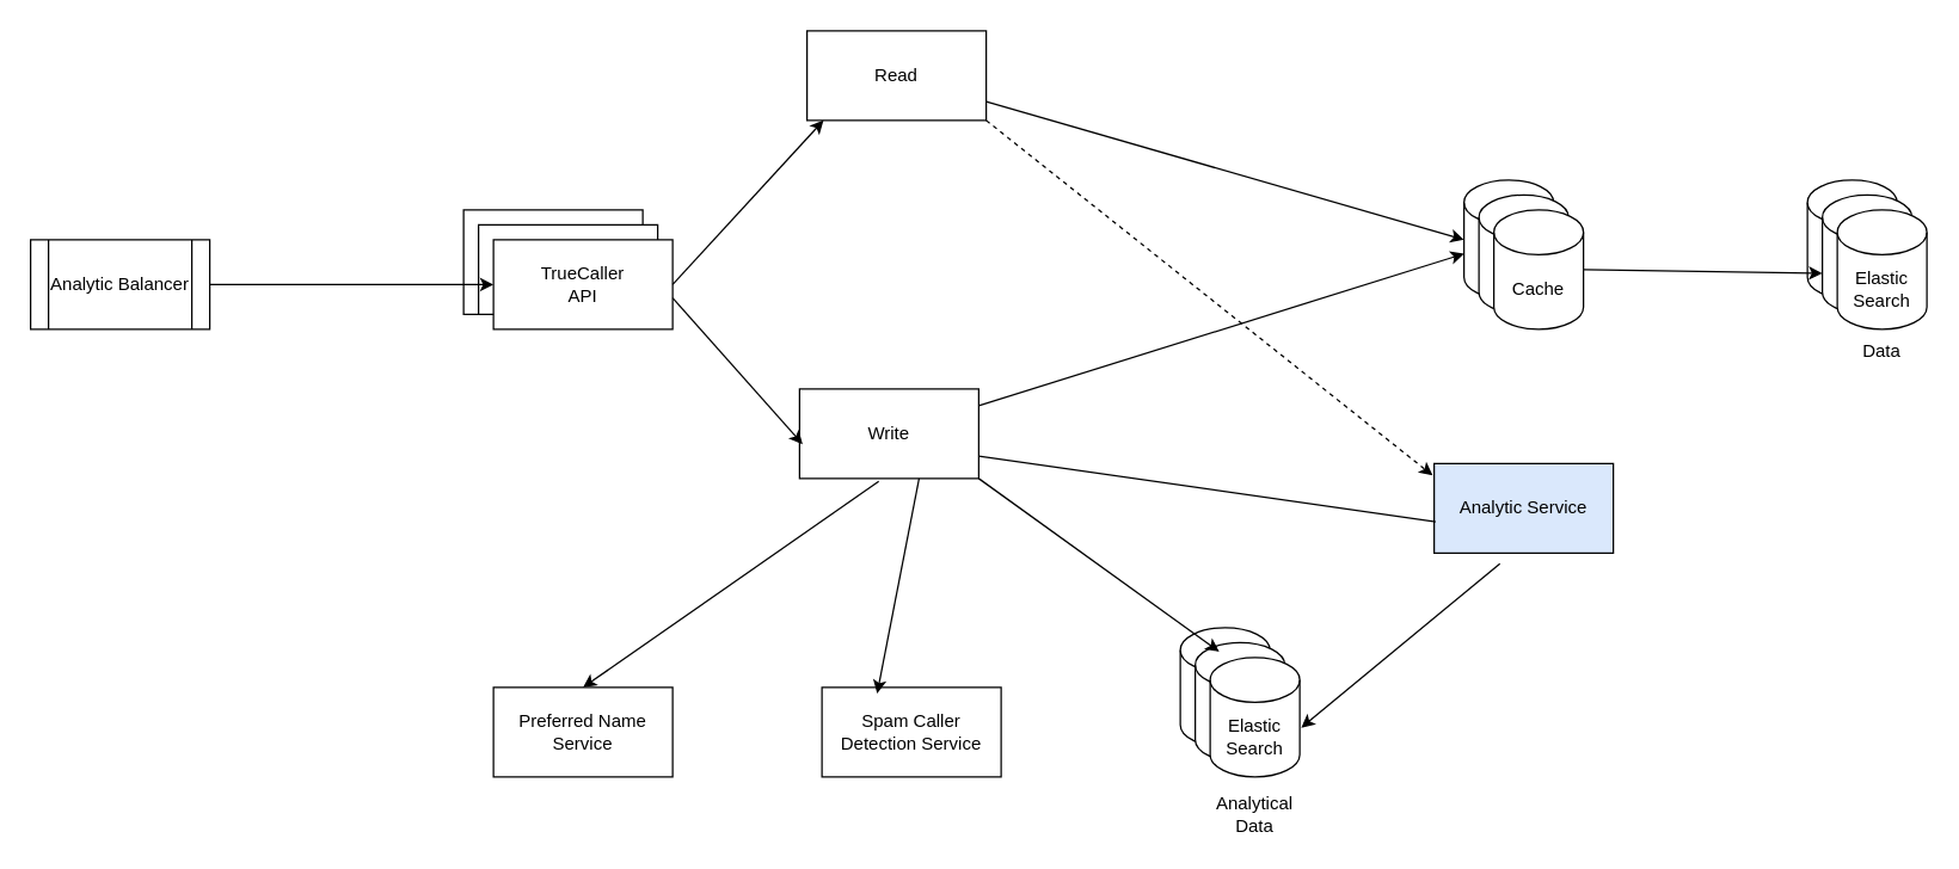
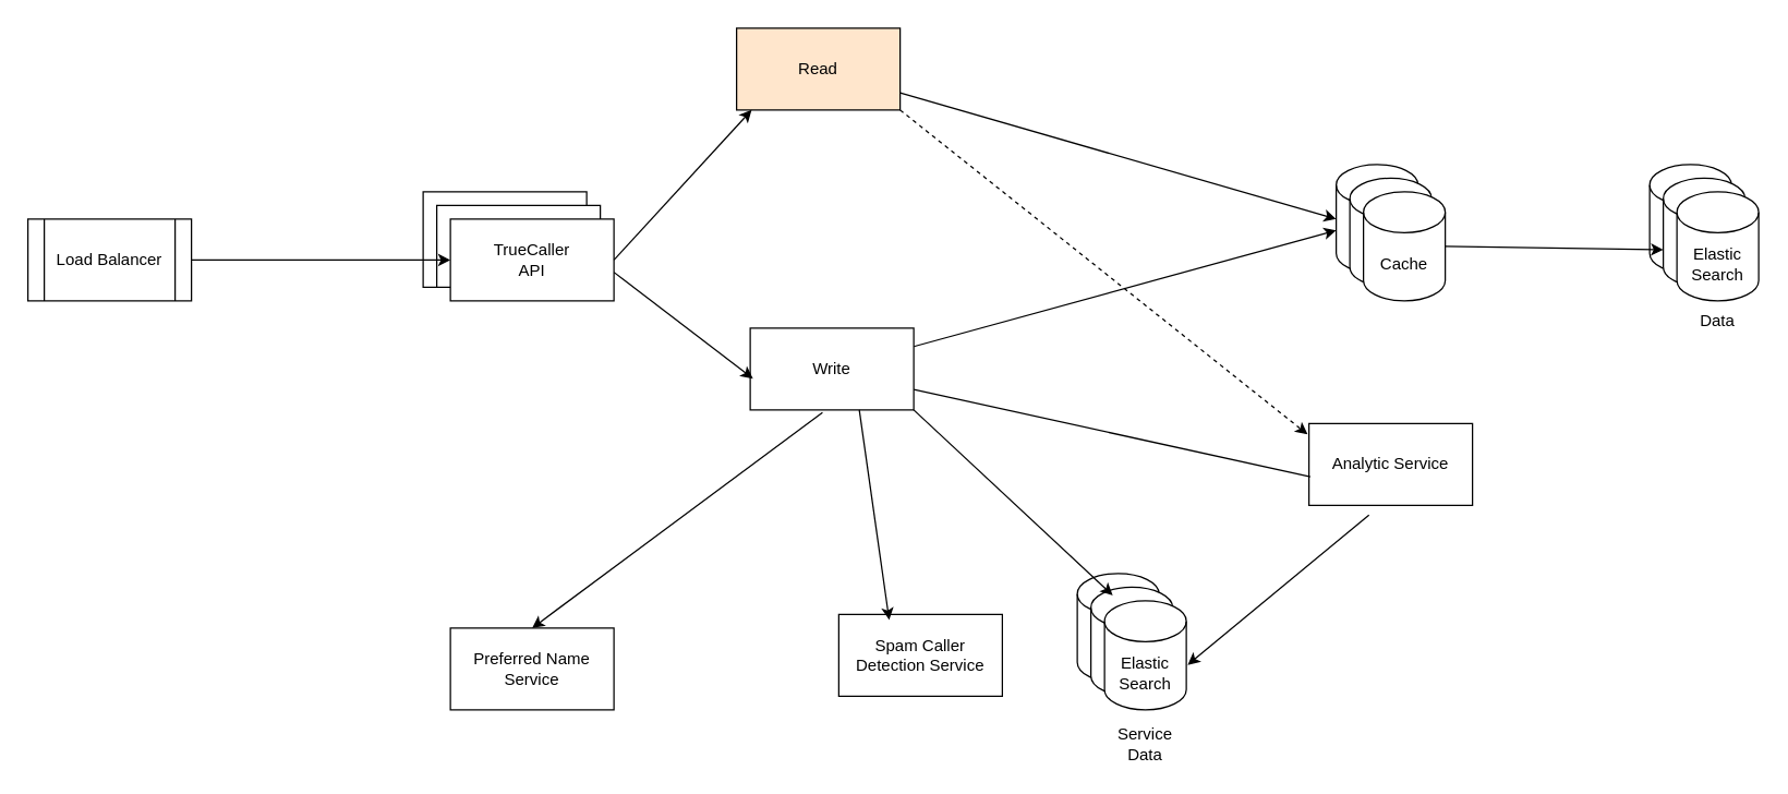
  <mxCell id="0" />
  <mxCell id="1" parent="0" />
- <mxCell id="2" value="Analytic Balancer" style="shape=process;whiteSpace=wrap;html=1;backgroundOutline=1;" vertex="1" parent="1"><mxGeometry x="20" y="160" width="120" height="60" as="geometry" /></mxCell>
+ <mxCell id="2" value="Load Balancer" style="shape=process;whiteSpace=wrap;html=1;backgroundOutline=1;" vertex="1" parent="1"><mxGeometry x="20" y="160" width="120" height="60" as="geometry" /></mxCell>
  <mxCell id="3" value="TrueCaller&lt;br&gt;API" style="rounded=0;whiteSpace=wrap;html=1;" vertex="1" parent="1"><mxGeometry x="310" y="140" width="120" height="70" as="geometry" /></mxCell>
  <mxCell id="4" value="TrueCaller&lt;br&gt;API" style="rounded=0;whiteSpace=wrap;html=1;" vertex="1" parent="1"><mxGeometry x="320" y="150" width="120" height="60" as="geometry" /></mxCell>
  <mxCell id="5" value="TrueCaller&lt;br&gt;API" style="rounded=0;whiteSpace=wrap;html=1;" vertex="1" parent="1"><mxGeometry x="330" y="160" width="120" height="60" as="geometry" /></mxCell>
  <mxCell id="6" value="Elastic&lt;br&gt;Search" style="shape=cylinder3;whiteSpace=wrap;html=1;boundedLbl=1;backgroundOutline=1;size=15;" vertex="1" parent="1"><mxGeometry x="1210" y="120" width="60" height="80" as="geometry" /></mxCell>
  <mxCell id="7" value="Elastic&lt;br&gt;Search" style="shape=cylinder3;whiteSpace=wrap;html=1;boundedLbl=1;backgroundOutline=1;size=15;" vertex="1" parent="1"><mxGeometry x="1220" y="130" width="60" height="80" as="geometry" /></mxCell>
  <mxCell id="8" value="Elastic&lt;br&gt;Search" style="shape=cylinder3;whiteSpace=wrap;html=1;boundedLbl=1;backgroundOutline=1;size=15;" vertex="1" parent="1"><mxGeometry x="1230" y="140" width="60" height="80" as="geometry" /></mxCell>
  <mxCell id="9" value="" style="endArrow=classic;html=1;rounded=0;exitX=1;exitY=0.5;exitDx=0;exitDy=0;entryX=0;entryY=0.5;entryDx=0;entryDy=0;" edge="1" parent="1" source="2" target="5"><mxGeometry width="50" height="50" relative="1" as="geometry"><mxPoint x="180" y="180" as="sourcePoint" /><mxPoint x="230" y="130" as="targetPoint" /></mxGeometry></mxCell>
- <mxCell id="10" value="Analytic Service" style="rounded=0;whiteSpace=wrap;html=1;fillColor=#dae8fc;" vertex="1" parent="1"><mxGeometry x="960" y="310" width="120" height="60" as="geometry" /></mxCell>
+ <mxCell id="10" value="Analytic Service" style="rounded=0;whiteSpace=wrap;html=1;" vertex="1" parent="1"><mxGeometry x="960" y="310" width="120" height="60" as="geometry" /></mxCell>
  <mxCell id="11" value="Elastic&lt;br&gt;Search" style="shape=cylinder3;whiteSpace=wrap;html=1;boundedLbl=1;backgroundOutline=1;size=15;" vertex="1" parent="1"><mxGeometry x="790" y="420" width="60" height="80" as="geometry" /></mxCell>
  <mxCell id="12" value="Elastic&lt;br&gt;Search" style="shape=cylinder3;whiteSpace=wrap;html=1;boundedLbl=1;backgroundOutline=1;size=15;" vertex="1" parent="1"><mxGeometry x="800" y="430" width="60" height="80" as="geometry" /></mxCell>
  <mxCell id="13" value="Elastic&lt;br&gt;Search" style="shape=cylinder3;whiteSpace=wrap;html=1;boundedLbl=1;backgroundOutline=1;size=15;" vertex="1" parent="1"><mxGeometry x="810" y="440" width="60" height="80" as="geometry" /></mxCell>
  <mxCell id="14" value="Cache" style="shape=cylinder3;whiteSpace=wrap;html=1;boundedLbl=1;backgroundOutline=1;size=15;" vertex="1" parent="1"><mxGeometry x="980" y="120" width="60" height="80" as="geometry" /></mxCell>
  <mxCell id="15" value="" style="endArrow=classic;html=1;rounded=0;" edge="1" parent="1" source="21" target="14"><mxGeometry width="50" height="50" relative="1" as="geometry"><mxPoint x="460" y="200" as="sourcePoint" /><mxPoint x="640" y="203" as="targetPoint" /></mxGeometry></mxCell>
  <mxCell id="16" value="Cache" style="shape=cylinder3;whiteSpace=wrap;html=1;boundedLbl=1;backgroundOutline=1;size=15;" vertex="1" parent="1"><mxGeometry x="990" y="130" width="60" height="80" as="geometry" /></mxCell>
  <mxCell id="17" value="Cache" style="shape=cylinder3;whiteSpace=wrap;html=1;boundedLbl=1;backgroundOutline=1;size=15;" vertex="1" parent="1"><mxGeometry x="1000" y="140" width="60" height="80" as="geometry" /></mxCell>
  <mxCell id="18" value="Preferred Name Service" style="rounded=0;whiteSpace=wrap;html=1;" vertex="1" parent="1"><mxGeometry x="330" y="460" width="120" height="60" as="geometry" /></mxCell>
- <mxCell id="19" value="Spam Caller Detection Service" style="rounded=0;whiteSpace=wrap;html=1;" vertex="1" parent="1"><mxGeometry x="550" y="460" width="120" height="60" as="geometry" /></mxCell>
- <mxCell id="20" value="Read" style="rounded=0;whiteSpace=wrap;html=1;" vertex="1" parent="1"><mxGeometry x="540" y="20" width="120" height="60" as="geometry" /></mxCell>
- <mxCell id="21" value="Write" style="rounded=0;whiteSpace=wrap;html=1;" vertex="1" parent="1"><mxGeometry x="535" y="260" width="120" height="60" as="geometry" /></mxCell>
+ <mxCell id="19" value="Spam Caller Detection Service" style="rounded=0;whiteSpace=wrap;html=1;" vertex="1" parent="1"><mxGeometry x="615" y="450" width="120" height="60" as="geometry" /></mxCell>
+ <mxCell id="20" value="Read" style="rounded=0;whiteSpace=wrap;html=1;fillColor=#ffe6cc;" vertex="1" parent="1"><mxGeometry x="540" y="20" width="120" height="60" as="geometry" /></mxCell>
+ <mxCell id="21" value="Write" style="rounded=0;whiteSpace=wrap;html=1;" vertex="1" parent="1"><mxGeometry x="550" y="240" width="120" height="60" as="geometry" /></mxCell>
  <mxCell id="22" value="" style="endArrow=classic;html=1;rounded=0;exitX=0.442;exitY=1.033;exitDx=0;exitDy=0;exitPerimeter=0;entryX=0.5;entryY=0;entryDx=0;entryDy=0;" edge="1" parent="1" source="21" target="18"><mxGeometry width="50" height="50" relative="1" as="geometry"><mxPoint x="675" y="250" as="sourcePoint" /><mxPoint x="830" y="166" as="targetPoint" /></mxGeometry></mxCell>
  <mxCell id="23" value="" style="endArrow=classic;html=1;rounded=0;exitX=0.667;exitY=1;exitDx=0;exitDy=0;exitPerimeter=0;entryX=0.308;entryY=0.067;entryDx=0;entryDy=0;entryPerimeter=0;" edge="1" parent="1" source="21" target="19"><mxGeometry width="50" height="50" relative="1" as="geometry"><mxPoint x="613" y="312" as="sourcePoint" /><mxPoint x="590" y="440" as="targetPoint" /></mxGeometry></mxCell>
  <mxCell id="24" value="" style="endArrow=classic;html=1;rounded=0;exitX=1;exitY=0.5;exitDx=0;exitDy=0;entryX=0.092;entryY=1;entryDx=0;entryDy=0;entryPerimeter=0;" edge="1" parent="1" source="5" target="20"><mxGeometry width="50" height="50" relative="1" as="geometry"><mxPoint x="675" y="250" as="sourcePoint" /><mxPoint x="830" y="166" as="targetPoint" /></mxGeometry></mxCell>
  <mxCell id="25" value="" style="endArrow=classic;html=1;rounded=0;exitX=1;exitY=0.65;exitDx=0;exitDy=0;entryX=0.017;entryY=0.617;entryDx=0;entryDy=0;entryPerimeter=0;exitPerimeter=0;" edge="1" parent="1" source="5" target="21"><mxGeometry width="50" height="50" relative="1" as="geometry"><mxPoint x="460" y="200" as="sourcePoint" /><mxPoint x="561" y="90" as="targetPoint" /></mxGeometry></mxCell>
  <mxCell id="26" value="" style="endArrow=classic;html=1;rounded=0;entryX=0;entryY=0.5;entryDx=0;entryDy=0;entryPerimeter=0;" edge="1" parent="1" source="20" target="14"><mxGeometry width="50" height="50" relative="1" as="geometry"><mxPoint x="460" y="200" as="sourcePoint" /><mxPoint x="561" y="90" as="targetPoint" /></mxGeometry></mxCell>
  <mxCell id="27" value="Data" style="text;html=1;strokeColor=none;fillColor=none;align=center;verticalAlign=middle;whiteSpace=wrap;rounded=0;" vertex="1" parent="1"><mxGeometry x="1230" y="220" width="60" height="30" as="geometry" /></mxCell>
  <mxCell id="28" value="" style="endArrow=classic;html=1;rounded=0;entryX=0;entryY=0;entryDx=0;entryDy=52.5;entryPerimeter=0;exitX=1;exitY=0.5;exitDx=0;exitDy=0;exitPerimeter=0;" edge="1" parent="1" source="17" target="7"><mxGeometry width="50" height="50" relative="1" as="geometry"><mxPoint x="878" y="260" as="sourcePoint" /><mxPoint x="990" y="189" as="targetPoint" /></mxGeometry></mxCell>
  <mxCell id="29" value="" style="endArrow=none;html=1;rounded=0;exitX=1;exitY=0.75;exitDx=0;exitDy=0;entryX=0.008;entryY=0.65;entryDx=0;entryDy=0;entryPerimeter=0;" edge="1" parent="1" source="21" target="10"><mxGeometry width="50" height="50" relative="1" as="geometry"><mxPoint x="640" y="310" as="sourcePoint" /><mxPoint x="787" y="444" as="targetPoint" /></mxGeometry></mxCell>
  <mxCell id="30" value="" style="endArrow=classic;html=1;rounded=0;exitX=1;exitY=1;exitDx=0;exitDy=0;entryX=-0.008;entryY=0.133;entryDx=0;entryDy=0;entryPerimeter=0;dashed=1;" edge="1" parent="1" source="20" target="10"><mxGeometry width="50" height="50" relative="1" as="geometry"><mxPoint x="680" y="295" as="sourcePoint" /><mxPoint x="871" y="329" as="targetPoint" /></mxGeometry></mxCell>
  <mxCell id="31" value="" style="endArrow=classic;html=1;rounded=0;entryX=1.017;entryY=0.588;entryDx=0;entryDy=0;entryPerimeter=0;exitX=0.367;exitY=1.117;exitDx=0;exitDy=0;exitPerimeter=0;" edge="1" parent="1" source="10" target="13"><mxGeometry width="50" height="50" relative="1" as="geometry"><mxPoint x="1070" y="190" as="sourcePoint" /><mxPoint x="1230" y="193" as="targetPoint" /></mxGeometry></mxCell>
- <mxCell id="32" value="Analytical Data" style="text;html=1;strokeColor=none;fillColor=none;align=center;verticalAlign=middle;whiteSpace=wrap;rounded=0;" vertex="1" parent="1"><mxGeometry x="810" y="530" width="60" height="30" as="geometry" /></mxCell>
+ <mxCell id="32" value="Service Data" style="text;html=1;strokeColor=none;fillColor=none;align=center;verticalAlign=middle;whiteSpace=wrap;rounded=0;" vertex="1" parent="1"><mxGeometry x="810" y="530" width="60" height="30" as="geometry" /></mxCell>
  <mxCell id="33" value="" style="endArrow=classic;html=1;rounded=0;exitX=1;exitY=1;exitDx=0;exitDy=0;entryX=0.267;entryY=0.075;entryDx=0;entryDy=0;entryPerimeter=0;" edge="1" parent="1" source="21" target="12"><mxGeometry width="50" height="50" relative="1" as="geometry"><mxPoint x="680" y="295" as="sourcePoint" /><mxPoint x="971" y="359" as="targetPoint" /></mxGeometry></mxCell>
